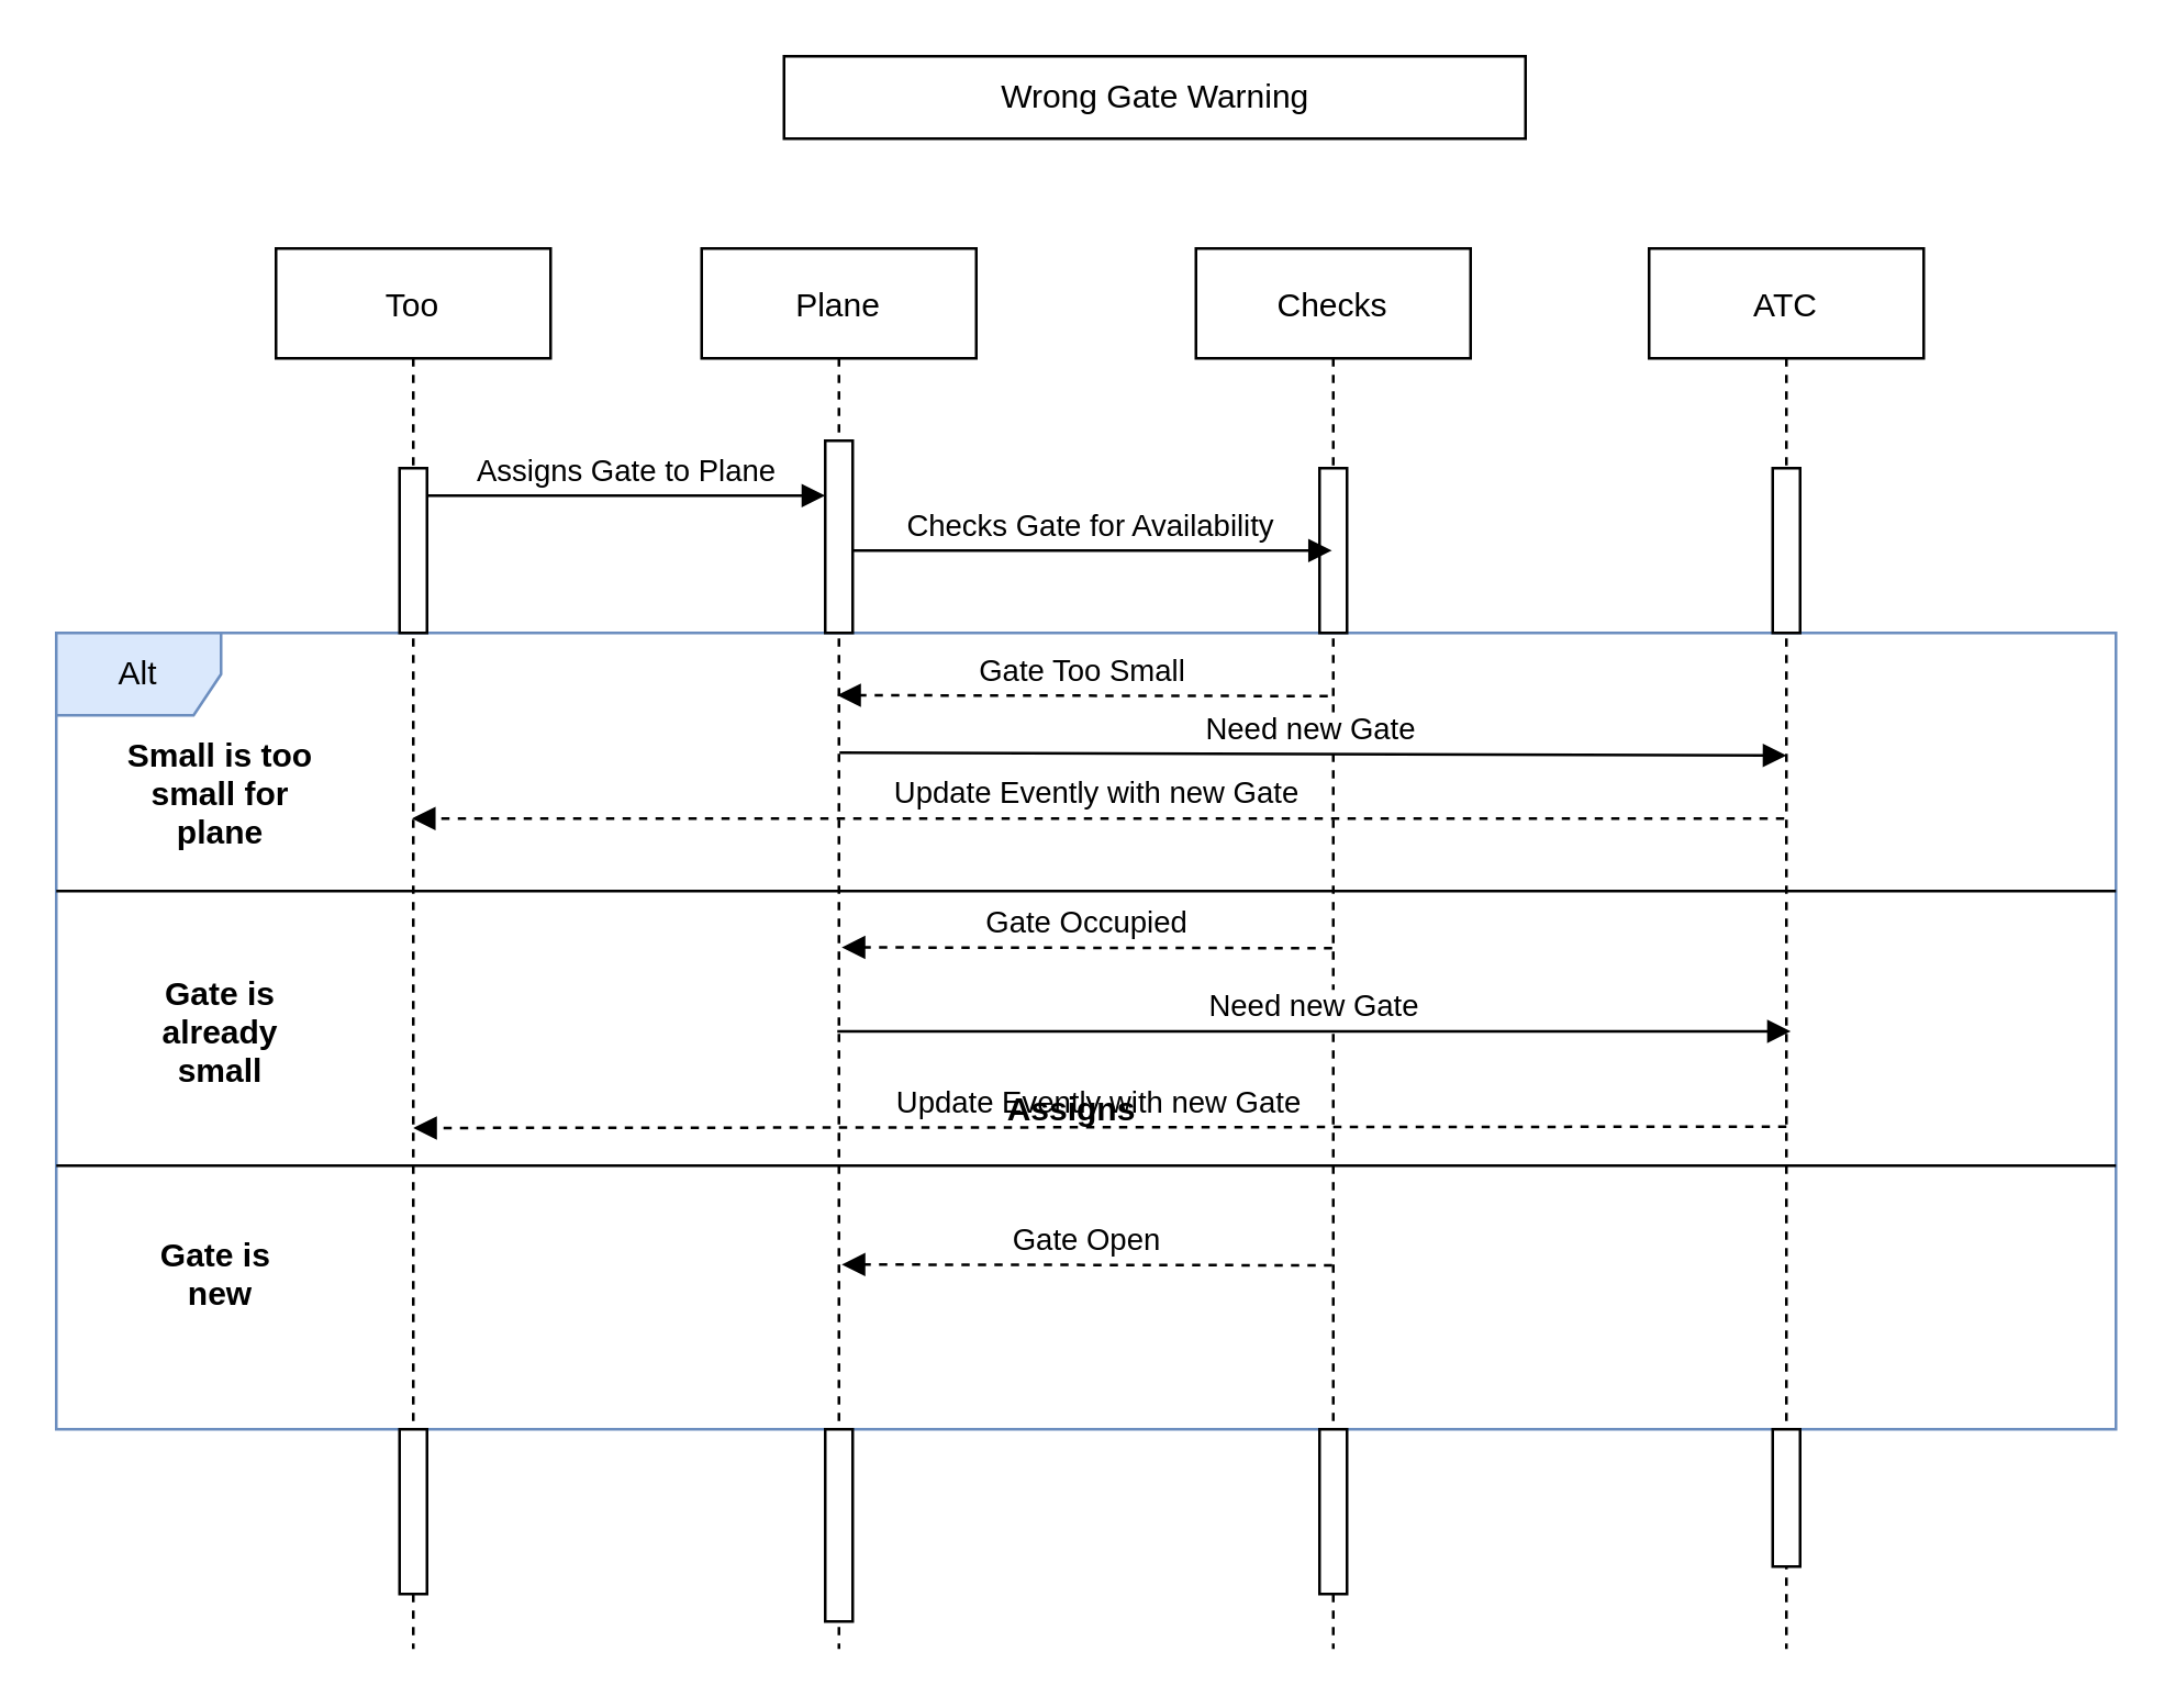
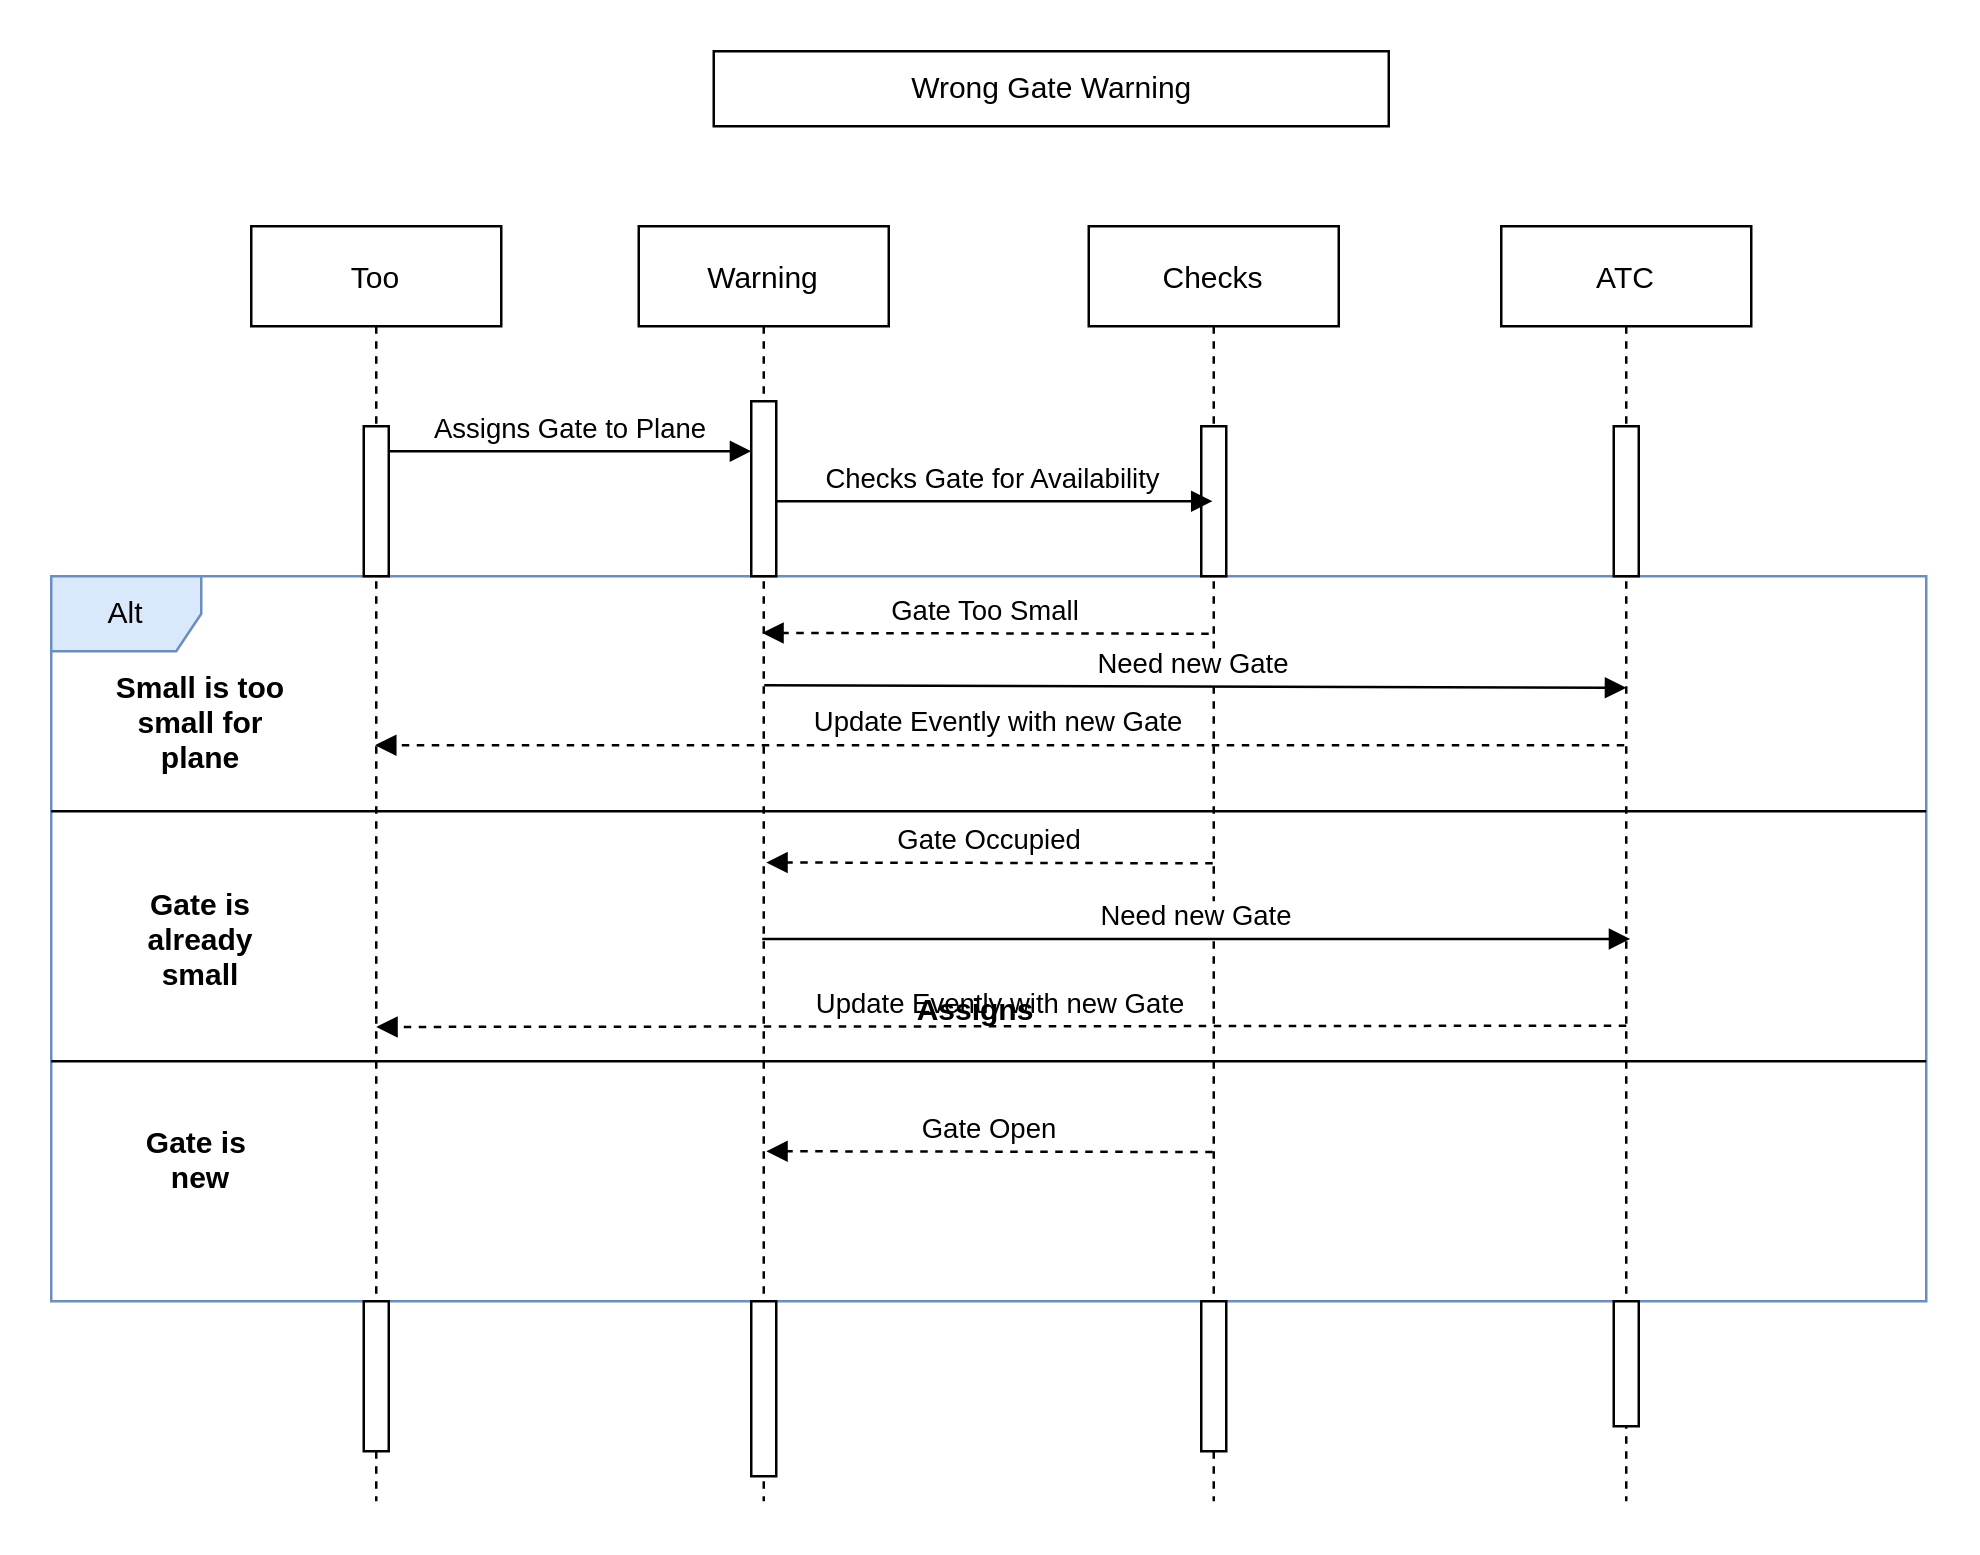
  <mxCell id="0" />
  <mxCell id="1" parent="0" />
  <mxCell id="2" value="Alt" style="shape=umlFrame;whiteSpace=wrap;html=1;fillColor=#dae8fc;strokeColor=#6c8ebf;" vertex="1" parent="1"><mxGeometry x="20" y="230" width="750" height="290" as="geometry" /></mxCell>
- <mxCell id="3" value="Plane" style="shape=umlLifeline;perimeter=lifelinePerimeter;container=1;collapsible=0;recursiveResize=0;rounded=0;shadow=0;strokeWidth=1;" parent="1" vertex="1"><mxGeometry x="255" y="90" width="100" height="510" as="geometry" /></mxCell>
+ <mxCell id="3" value="Warning" style="shape=umlLifeline;perimeter=lifelinePerimeter;container=1;collapsible=0;recursiveResize=0;rounded=0;shadow=0;strokeWidth=1;" parent="1" vertex="1"><mxGeometry x="255" y="90" width="100" height="510" as="geometry" /></mxCell>
  <mxCell id="4" value="" style="points=[];perimeter=orthogonalPerimeter;rounded=0;shadow=0;strokeWidth=1;" parent="3" vertex="1"><mxGeometry x="45" y="70" width="10" height="70" as="geometry" /></mxCell>
  <mxCell id="5" value="" style="points=[];perimeter=orthogonalPerimeter;rounded=0;shadow=0;strokeWidth=1;" vertex="1" parent="3"><mxGeometry x="45" y="430" width="10" height="70" as="geometry" /></mxCell>
  <mxCell id="6" value="Checks" style="shape=umlLifeline;perimeter=lifelinePerimeter;container=1;collapsible=0;recursiveResize=0;rounded=0;shadow=0;strokeWidth=1;" parent="1" vertex="1"><mxGeometry x="435" y="90" width="100" height="510" as="geometry" /></mxCell>
  <mxCell id="7" value="" style="points=[];perimeter=orthogonalPerimeter;rounded=0;shadow=0;strokeWidth=1;" parent="6" vertex="1"><mxGeometry x="45" y="80" width="10" height="60" as="geometry" /></mxCell>
  <mxCell id="8" value="" style="points=[];perimeter=orthogonalPerimeter;rounded=0;shadow=0;strokeWidth=1;" vertex="1" parent="6"><mxGeometry x="45" y="430" width="10" height="60" as="geometry" /></mxCell>
  <mxCell id="9" value="ATC" style="shape=umlLifeline;perimeter=lifelinePerimeter;container=1;collapsible=0;recursiveResize=0;rounded=0;shadow=0;strokeWidth=1;" vertex="1" parent="1"><mxGeometry x="600" y="90" width="100" height="510" as="geometry" /></mxCell>
  <mxCell id="10" value="" style="points=[];perimeter=orthogonalPerimeter;rounded=0;shadow=0;strokeWidth=1;" vertex="1" parent="9"><mxGeometry x="45" y="80" width="10" height="60" as="geometry" /></mxCell>
  <mxCell id="11" value="" style="points=[];perimeter=orthogonalPerimeter;rounded=0;shadow=0;strokeWidth=1;" vertex="1" parent="9"><mxGeometry x="45" y="430" width="10" height="50" as="geometry" /></mxCell>
  <mxCell id="12" value="Checks Gate for Availability" style="verticalAlign=bottom;endArrow=block;shadow=0;strokeWidth=1;" parent="1" source="4" target="6" edge="1"><mxGeometry relative="1" as="geometry"><mxPoint x="410" y="170" as="sourcePoint" /><Array as="points"><mxPoint x="400" y="200" /></Array></mxGeometry></mxCell>
  <mxCell id="13" value="Wrong Gate Warning" style="html=1;" vertex="1" parent="1"><mxGeometry x="285" y="20" width="270" height="30" as="geometry" /></mxCell>
  <mxCell id="14" value="Too" style="shape=umlLifeline;perimeter=lifelinePerimeter;container=1;collapsible=0;recursiveResize=0;rounded=0;shadow=0;strokeWidth=1;" vertex="1" parent="1"><mxGeometry x="100" y="90" width="100" height="510" as="geometry" /></mxCell>
  <mxCell id="15" value="" style="points=[];perimeter=orthogonalPerimeter;rounded=0;shadow=0;strokeWidth=1;" vertex="1" parent="14"><mxGeometry x="45" y="80" width="10" height="60" as="geometry" /></mxCell>
  <mxCell id="16" value="" style="points=[];perimeter=orthogonalPerimeter;rounded=0;shadow=0;strokeWidth=1;" vertex="1" parent="14"><mxGeometry x="45" y="430" width="10" height="60" as="geometry" /></mxCell>
  <mxCell id="17" value="Assigns Gate to Plane" style="verticalAlign=bottom;endArrow=block;entryX=0;entryY=0;shadow=0;strokeWidth=1;" edge="1" parent="1" source="15"><mxGeometry relative="1" as="geometry"><mxPoint x="160" y="180" as="sourcePoint" /><mxPoint x="300" y="180" as="targetPoint" /></mxGeometry></mxCell>
  <mxCell id="18" value="Gate Too Small" style="verticalAlign=bottom;endArrow=block;entryX=0.494;entryY=0.319;shadow=0;strokeWidth=1;entryDx=0;entryDy=0;entryPerimeter=0;dashed=1;" edge="1" parent="1" target="3"><mxGeometry relative="1" as="geometry"><mxPoint x="483" y="253" as="sourcePoint" /><mxPoint x="345" y="260" as="targetPoint" /></mxGeometry></mxCell>
  <mxCell id="19" value="Need new Gate" style="verticalAlign=bottom;endArrow=block;entryX=0.5;entryY=0.362;shadow=0;strokeWidth=1;entryDx=0;entryDy=0;entryPerimeter=0;exitX=0.502;exitY=0.36;exitDx=0;exitDy=0;exitPerimeter=0;" edge="1" parent="1" source="3" target="9"><mxGeometry relative="1" as="geometry"><mxPoint x="492" y="272" as="sourcePoint" /><mxPoint x="316.8" y="271.6" as="targetPoint" /></mxGeometry></mxCell>
  <mxCell id="20" value="Update Evently with new Gate" style="verticalAlign=bottom;endArrow=block;shadow=0;strokeWidth=1;dashed=1;exitX=0.492;exitY=0.407;exitDx=0;exitDy=0;exitPerimeter=0;" edge="1" parent="1" source="9" target="14"><mxGeometry relative="1" as="geometry"><mxPoint x="645.2" y="310.4" as="sourcePoint" /><mxPoint x="470" y="310" as="targetPoint" /></mxGeometry></mxCell>
  <mxCell id="21" value="" style="line;strokeWidth=1;fillColor=none;align=left;verticalAlign=middle;spacingTop=-1;spacingLeft=3;spacingRight=3;rotatable=0;labelPosition=right;points=[];portConstraint=eastwest;" vertex="1" parent="1"><mxGeometry x="20" y="320" width="750" height="8" as="geometry" /></mxCell>
  <mxCell id="22" value="Gate Occupied" style="verticalAlign=bottom;endArrow=block;entryX=0.494;entryY=0.319;shadow=0;strokeWidth=1;entryDx=0;entryDy=0;entryPerimeter=0;dashed=1;" edge="1" parent="1"><mxGeometry relative="1" as="geometry"><mxPoint x="484.6" y="344.81" as="sourcePoint" /><mxPoint x="306" y="344.5" as="targetPoint" /></mxGeometry></mxCell>
  <mxCell id="23" value="Need new Gate" style="verticalAlign=bottom;endArrow=block;entryX=0.516;entryY=0.559;shadow=0;strokeWidth=1;entryDx=0;entryDy=0;entryPerimeter=0;exitX=0.494;exitY=0.559;exitDx=0;exitDy=0;exitPerimeter=0;" edge="1" parent="1" source="3" target="9"><mxGeometry relative="1" as="geometry"><mxPoint x="310" y="375" as="sourcePoint" /><mxPoint x="644.8" y="375.51" as="targetPoint" /></mxGeometry></mxCell>
  <mxCell id="24" value="Update Evently with new Gate" style="verticalAlign=bottom;endArrow=block;shadow=0;strokeWidth=1;dashed=1;exitX=0.5;exitY=0.627;exitDx=0;exitDy=0;exitPerimeter=0;entryX=0.5;entryY=0.628;entryDx=0;entryDy=0;entryPerimeter=0;" edge="1" parent="1" source="9" target="14"><mxGeometry relative="1" as="geometry"><mxPoint x="644.7" y="410" as="sourcePoint" /><mxPoint x="145" y="410" as="targetPoint" /></mxGeometry></mxCell>
  <mxCell id="25" value="" style="line;strokeWidth=1;fillColor=none;align=left;verticalAlign=middle;spacingTop=-1;spacingLeft=3;spacingRight=3;rotatable=0;labelPosition=right;points=[];portConstraint=eastwest;" vertex="1" parent="1"><mxGeometry x="20" y="420" width="750" height="8" as="geometry" /></mxCell>
  <mxCell id="26" value="Gate Open" style="verticalAlign=bottom;endArrow=block;entryX=0.494;entryY=0.319;shadow=0;strokeWidth=1;entryDx=0;entryDy=0;entryPerimeter=0;dashed=1;" edge="1" parent="1"><mxGeometry relative="1" as="geometry"><mxPoint x="484.6" y="460.31" as="sourcePoint" /><mxPoint x="306" y="460" as="targetPoint" /></mxGeometry></mxCell>
  <mxCell id="27" value="Assigns" style="text;align=center;fontStyle=1;verticalAlign=middle;spacingLeft=3;spacingRight=3;strokeColor=none;rotatable=0;points=[[0,0.5],[1,0.5]];portConstraint=eastwest;" vertex="1" parent="1"><mxGeometry x="350" y="390" width="80" height="26" as="geometry" /></mxCell>
  <mxCell id="28" value="" style="text;strokeColor=none;fillColor=none;align=left;verticalAlign=middle;spacingTop=-1;spacingLeft=4;spacingRight=4;rotatable=0;labelPosition=right;points=[];portConstraint=eastwest;" vertex="1" parent="1"><mxGeometry x="420" y="420" width="20" height="14" as="geometry" /></mxCell>
  <mxCell id="29" value="Small is too &#10;small for &#10;plane" style="text;align=center;fontStyle=1;verticalAlign=middle;spacingLeft=3;spacingRight=3;strokeColor=none;rotatable=0;points=[[0,0.5],[1,0.5]];portConstraint=eastwest;" vertex="1" parent="1"><mxGeometry x="40" y="270" width="80" height="36" as="geometry" /></mxCell>
  <mxCell id="30" value="Gate is &#10;already &#10;small" style="text;align=center;fontStyle=1;verticalAlign=middle;spacingLeft=3;spacingRight=3;strokeColor=none;rotatable=0;points=[[0,0.5],[1,0.5]];portConstraint=eastwest;" vertex="1" parent="1"><mxGeometry x="40" y="350" width="80" height="50" as="geometry" /></mxCell>
  <mxCell id="31" value="Gate is &#10;new" style="text;align=center;fontStyle=1;verticalAlign=middle;spacingLeft=3;spacingRight=3;strokeColor=none;rotatable=0;points=[[0,0.5],[1,0.5]];portConstraint=eastwest;" vertex="1" parent="1"><mxGeometry x="40" y="450" width="80" height="26" as="geometry" /></mxCell>
